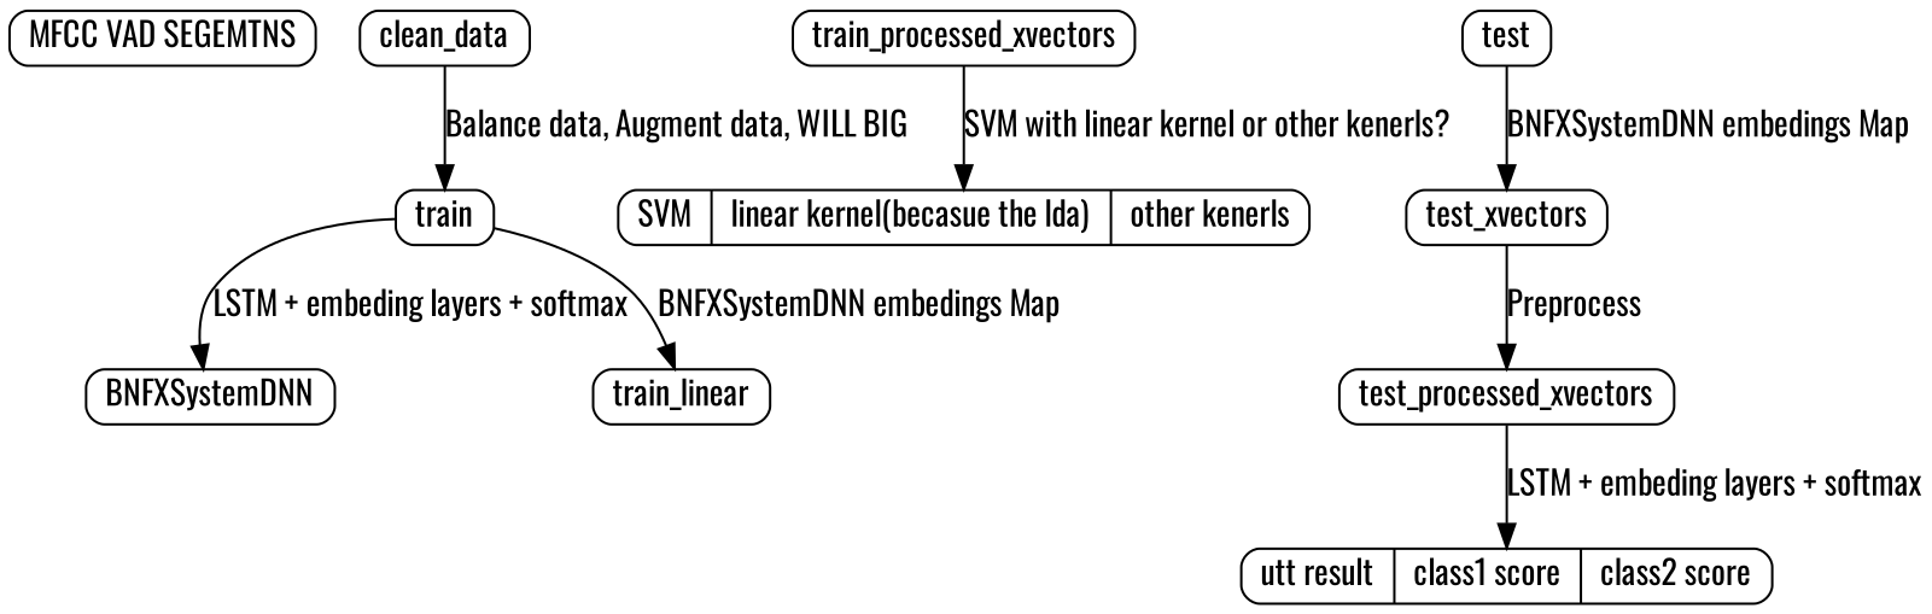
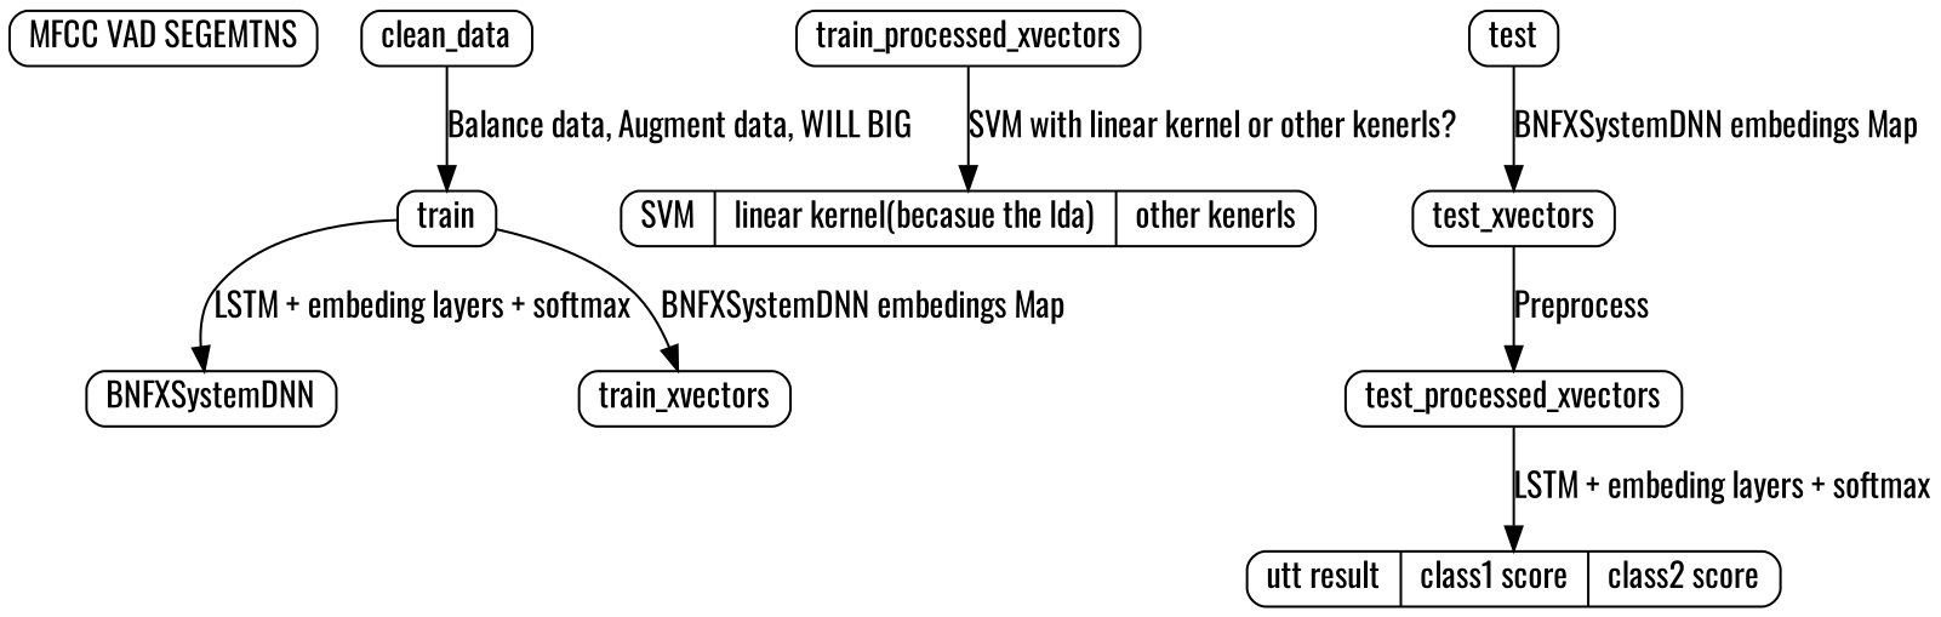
  digraph {
    fontname=Oswald
    rankdir=TB
    node [fontname=Oswald shape=Mrecord]
    edge [fontname=Oswald]
    n1 [height=.1 label="MFCC VAD SEGEMTNS" width=.1]
    clean_data [height=.1 width=.1]
    train [height=.1 width=.1]
    BNFXSystemDNN [height=.1 width=.1]
-   train_xvectors [height=.1 width=.1 label=train_linear]
+   train_xvectors [height=.1 width=.1]
    train_processed_xvectors [height=.1 width=.1]
    n7 [height=.1 label="SVM | linear kernel(becasue the lda) | other kenerls" width=.1]
    test [height=.1 width=.1]
    test_xvectors [height=.1 width=.1]
    test_processed_xvectors [height=.1 width=.1]
    n11 [height=.1 label="utt result | class1 score | class2 score" width=.1]
    clean_data -> train [label="Balance data, Augment data, WILL BIG"]
    train -> BNFXSystemDNN [label="LSTM + embeding layers + softmax"]
    train -> train_xvectors [label="BNFXSystemDNN embedings Map"]
    train_processed_xvectors -> n7 [label="SVM with linear kernel or other kenerls?"]
    test -> test_xvectors [label="BNFXSystemDNN embedings Map"]
    test_xvectors -> test_processed_xvectors [label=Preprocess]
    test_processed_xvectors -> n11 [label="LSTM + embeding layers + softmax"]
  }
